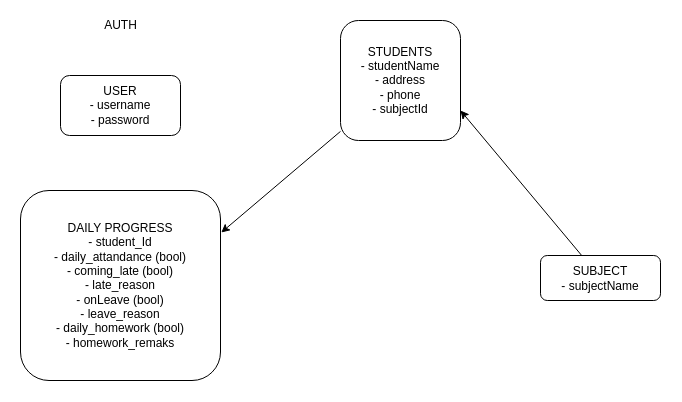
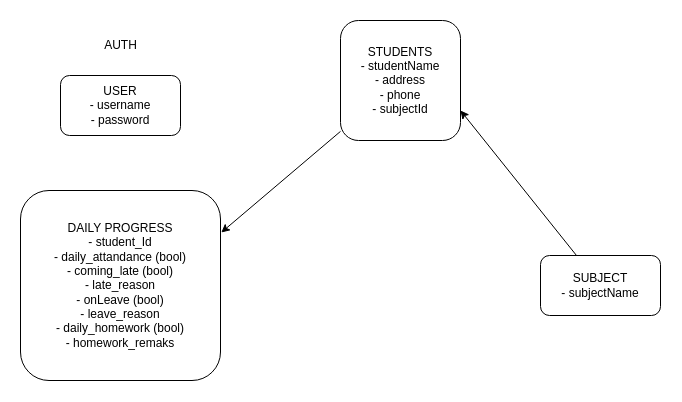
  <mxCell id="0" />
  <mxCell id="1" parent="0" />
  <mxCell id="2" value="USER&lt;br&gt;- username&lt;br&gt;- password" style="rounded=1;whiteSpace=wrap;html=1;" vertex="1" parent="1"><mxGeometry x="60" y="75" width="120" height="60" as="geometry" /></mxCell>
  <mxCell id="3" style="edgeStyle=none;html=1;entryX=1;entryY=0.75;entryDx=0;entryDy=0;" edge="1" parent="1" source="4" target="6"><mxGeometry relative="1" as="geometry" /></mxCell>
- <mxCell id="4" value="SUBJECT&lt;br&gt;- subjectName" style="rounded=1;whiteSpace=wrap;html=1;" vertex="1" parent="1"><mxGeometry x="540" y="255" width="120" height="45" as="geometry" /></mxCell>
+ <mxCell id="4" value="SUBJECT&lt;br&gt;- subjectName" style="rounded=1;whiteSpace=wrap;html=1;" vertex="1" parent="1"><mxGeometry x="540" y="255" width="120" height="60" as="geometry" /></mxCell>
  <mxCell id="5" style="edgeStyle=none;html=1;entryX=1.004;entryY=0.221;entryDx=0;entryDy=0;entryPerimeter=0;" edge="1" parent="1" source="6" target="7"><mxGeometry relative="1" as="geometry" /></mxCell>
  <mxCell id="6" value="STUDENTS&lt;br&gt;- studentName&lt;br&gt;- address&lt;br&gt;- phone&lt;br&gt;- subjectId" style="rounded=1;whiteSpace=wrap;html=1;" vertex="1" parent="1"><mxGeometry x="340" y="20" width="120" height="120" as="geometry" /></mxCell>
  <mxCell id="7" value="DAILY PROGRESS&lt;br&gt;- student_Id&lt;br&gt;- daily_attandance (bool)&lt;br&gt;- coming_late (bool)&lt;br&gt;- late_reason&lt;br&gt;- onLeave (bool)&lt;br&gt;- leave_reason&lt;br&gt;- daily_homework (bool)&lt;br&gt;- homework_remaks" style="rounded=1;whiteSpace=wrap;html=1;" vertex="1" parent="1"><mxGeometry x="20" y="190" width="200" height="190" as="geometry" /></mxCell>
- <mxCell id="8" value="AUTH" style="text;html=1;align=center;verticalAlign=middle;resizable=0;points=[];autosize=1;strokeColor=none;fillColor=none;" vertex="1" parent="1"><mxGeometry x="90" y="10" width="60" height="30" as="geometry" /></mxCell>
+ <mxCell id="8" value="AUTH" style="text;html=1;align=center;verticalAlign=middle;resizable=0;points=[];autosize=1;strokeColor=none;fillColor=none;" vertex="1" parent="1"><mxGeometry x="90" y="30" width="60" height="30" as="geometry" /></mxCell>
